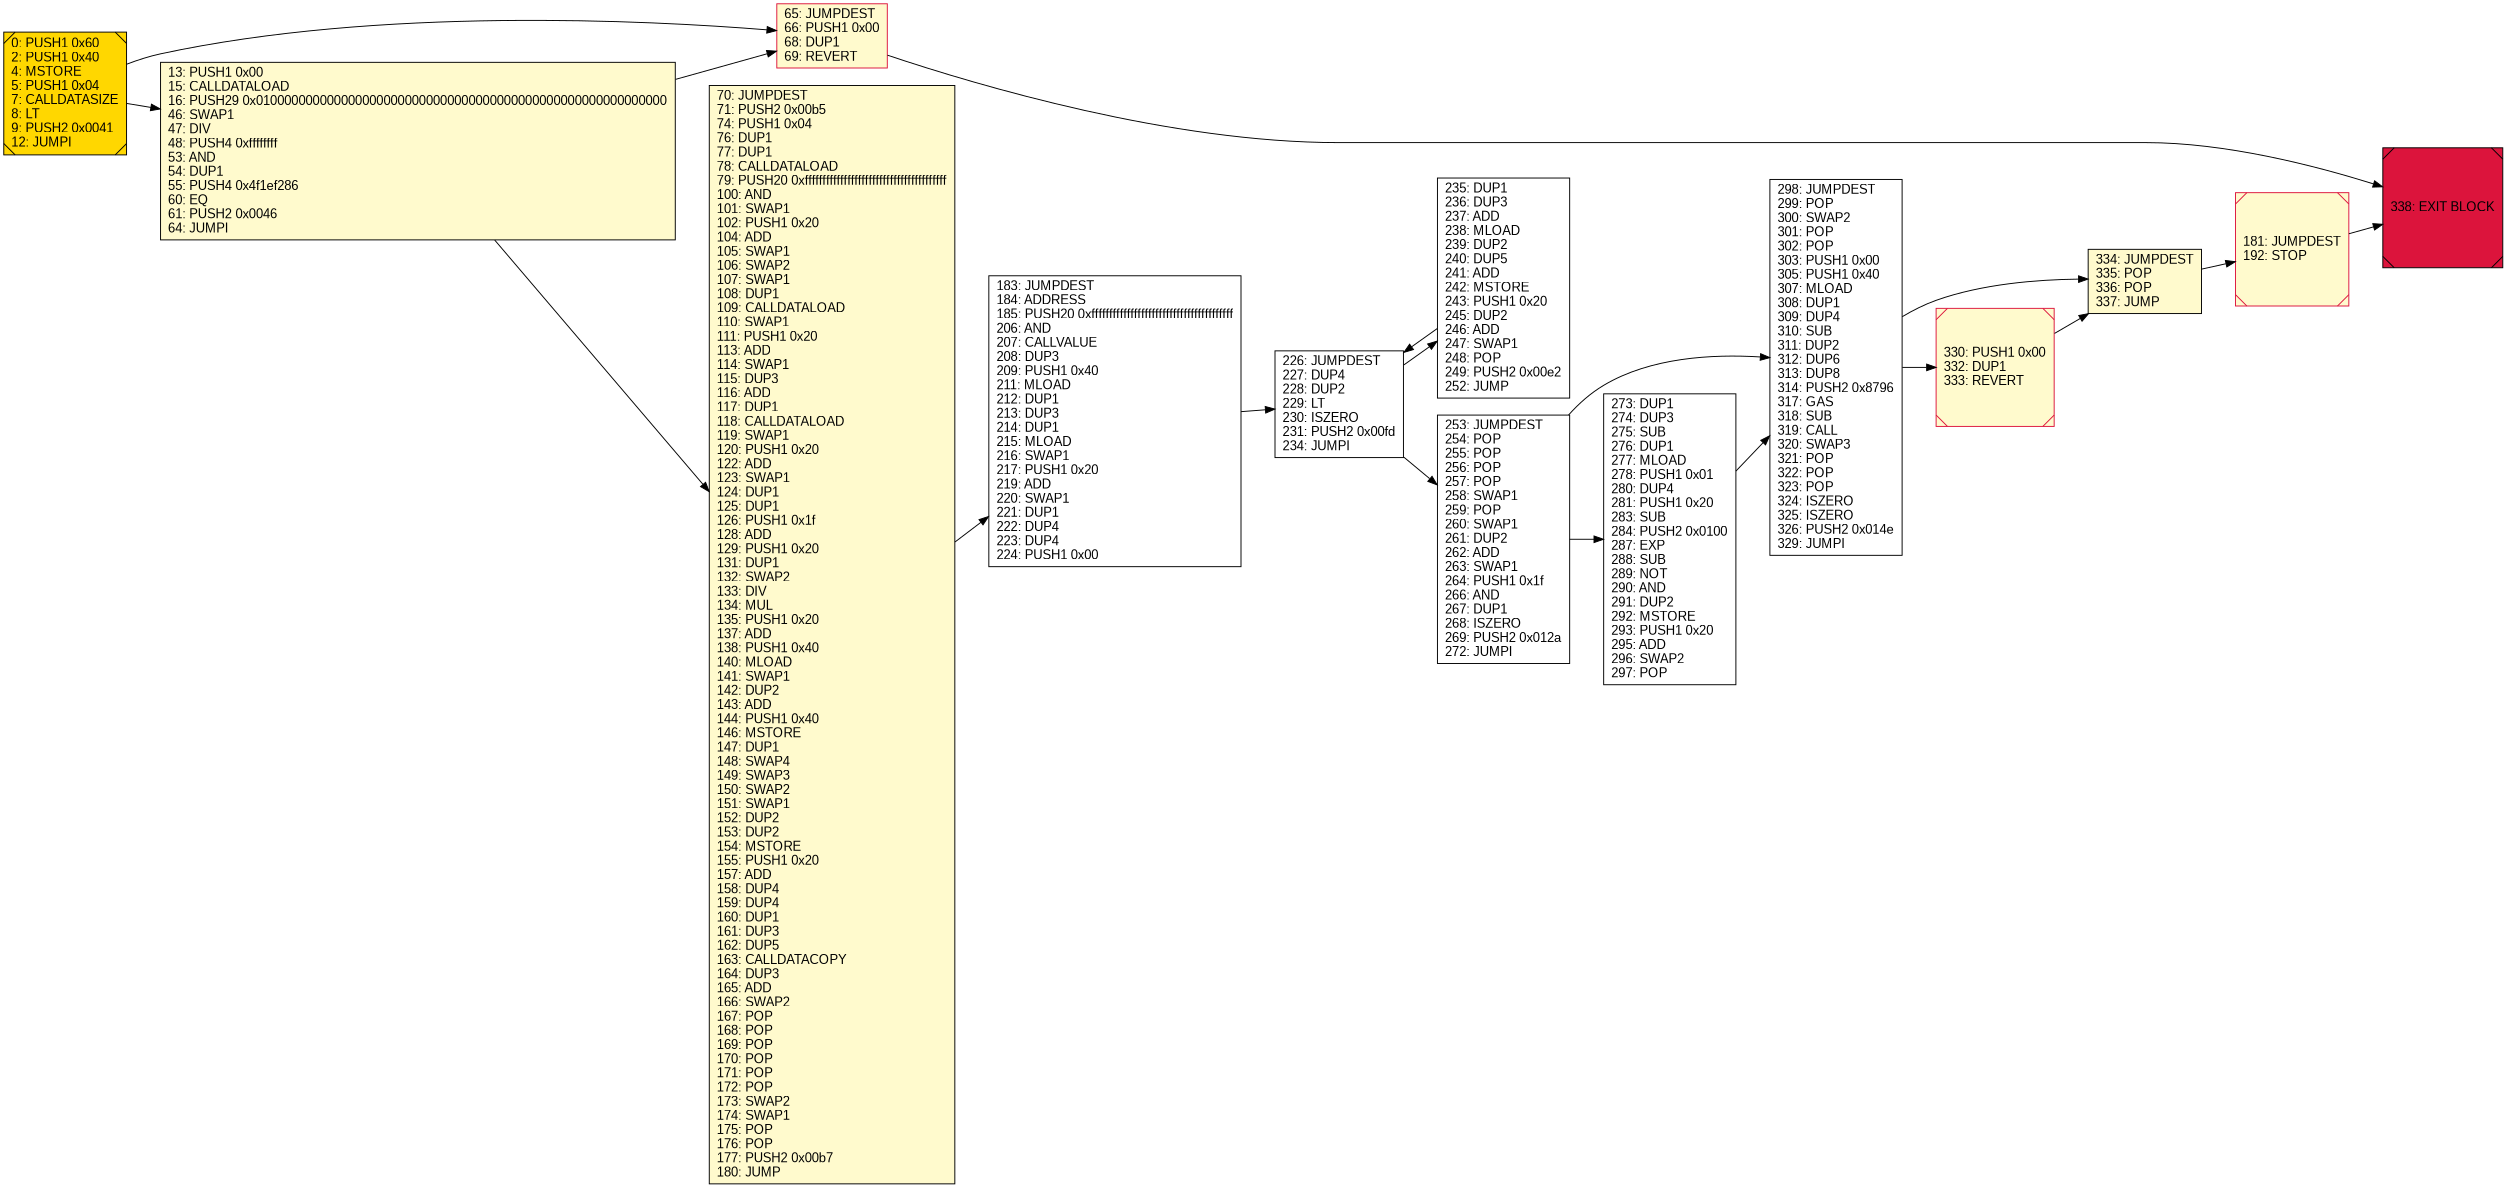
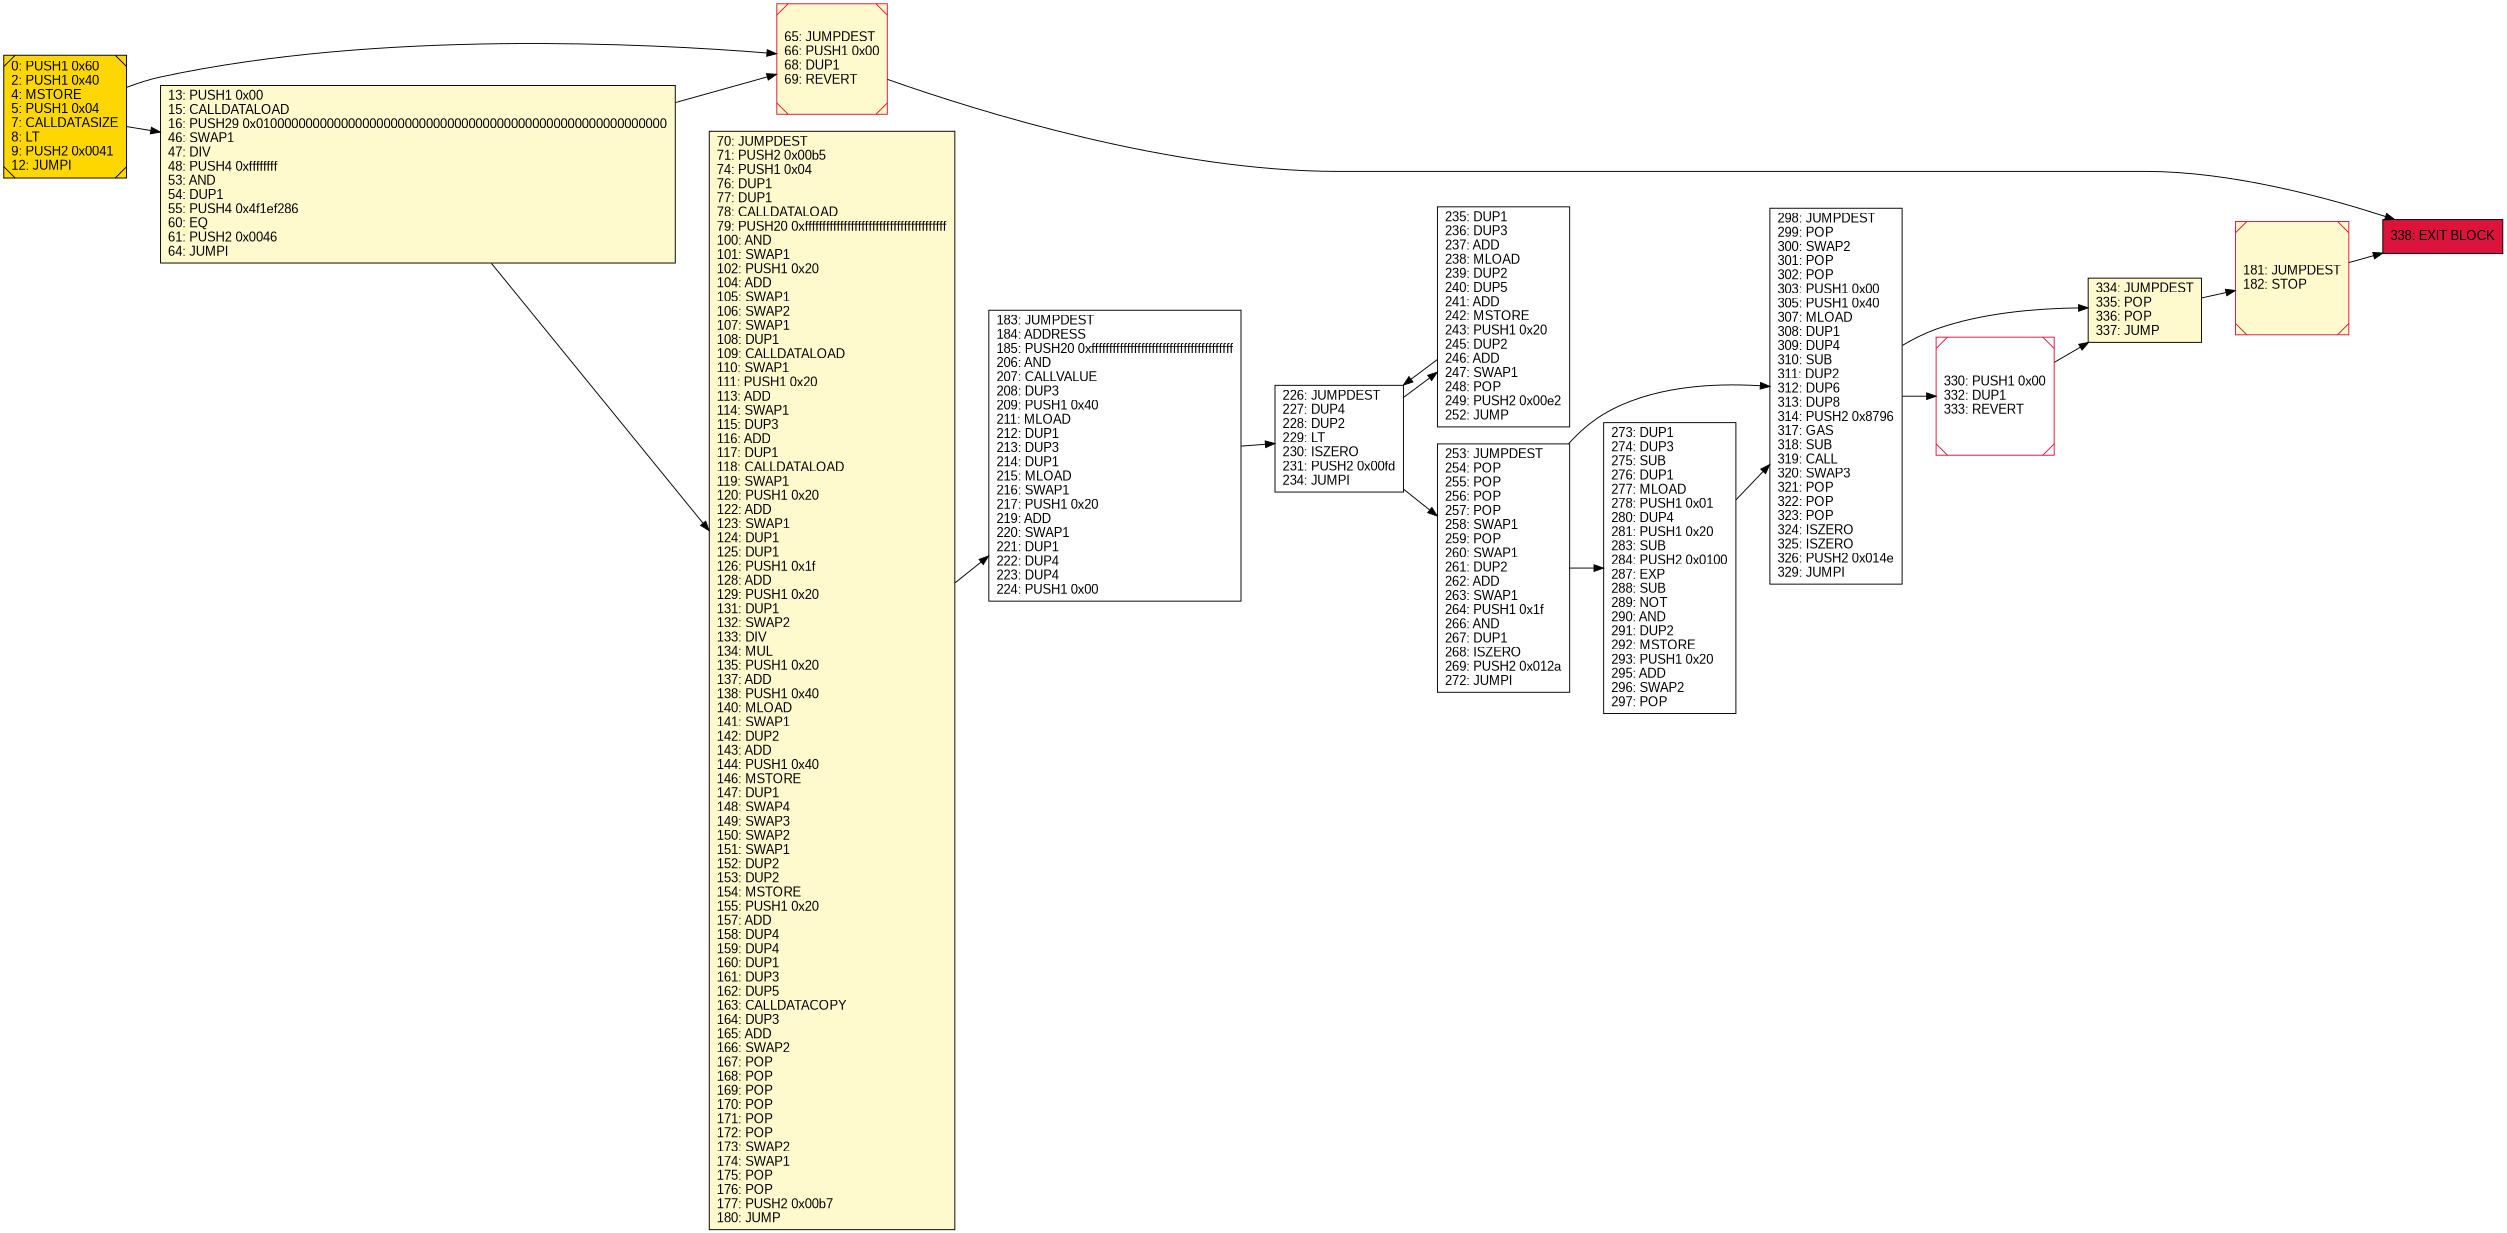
  digraph {
    rankdir=LR
    node [color=black fillcolor=white fontcolor=black fontname=arial shape=box style=filled]
-   n1 [color=crimson fillcolor=lemonchiffon label="181: JUMPDEST\l192: STOP\l" shape=Msquare]
-   n2 [fillcolor=crimson label="338: EXIT BLOCK\l" shape=Msquare]
+   n1 [color=crimson fillcolor=lemonchiffon label="181: JUMPDEST\l182: STOP\l" shape=Msquare]
+   n2 [fillcolor=crimson label="338: EXIT BLOCK\l"]
    n3 [label="235: DUP1\l236: DUP3\l237: ADD\l238: MLOAD\l239: DUP2\l240: DUP5\l241: ADD\l242: MSTORE\l243: PUSH1 0x20\l245: DUP2\l246: ADD\l247: SWAP1\l248: POP\l249: PUSH2 0x00e2\l252: JUMP\l"]
    n4 [label="226: JUMPDEST\l227: DUP4\l228: DUP2\l229: LT\l230: ISZERO\l231: PUSH2 0x00fd\l234: JUMPI\l"]
    n5 [label="253: JUMPDEST\l254: POP\l255: POP\l256: POP\l257: POP\l258: SWAP1\l259: POP\l260: SWAP1\l261: DUP2\l262: ADD\l263: SWAP1\l264: PUSH1 0x1f\l266: AND\l267: DUP1\l268: ISZERO\l269: PUSH2 0x012a\l272: JUMPI\l"]
-   n6 [color=crimson fillcolor=lemonchiffon label="65: JUMPDEST\l66: PUSH1 0x00\l68: DUP1\l69: REVERT\l"]
+   n6 [color=crimson fillcolor=lemonchiffon label="65: JUMPDEST\l66: PUSH1 0x00\l68: DUP1\l69: REVERT\l" shape=Msquare]
    n7 [fillcolor=lemonchiffon label="334: JUMPDEST\l335: POP\l336: POP\l337: JUMP\l"]
    n8 [label="298: JUMPDEST\l299: POP\l300: SWAP2\l301: POP\l302: POP\l303: PUSH1 0x00\l305: PUSH1 0x40\l307: MLOAD\l308: DUP1\l309: DUP4\l310: SUB\l311: DUP2\l312: DUP6\l313: DUP8\l314: PUSH2 0x8796\l317: GAS\l318: SUB\l319: CALL\l320: SWAP3\l321: POP\l322: POP\l323: POP\l324: ISZERO\l325: ISZERO\l326: PUSH2 0x014e\l329: JUMPI\l"]
    n9 [label="273: DUP1\l274: DUP3\l275: SUB\l276: DUP1\l277: MLOAD\l278: PUSH1 0x01\l280: DUP4\l281: PUSH1 0x20\l283: SUB\l284: PUSH2 0x0100\l287: EXP\l288: SUB\l289: NOT\l290: AND\l291: DUP2\l292: MSTORE\l293: PUSH1 0x20\l295: ADD\l296: SWAP2\l297: POP\l"]
    n10 [fillcolor=lemonchiffon label="13: PUSH1 0x00\l15: CALLDATALOAD\l16: PUSH29 0x0100000000000000000000000000000000000000000000000000000000\l46: SWAP1\l47: DIV\l48: PUSH4 0xffffffff\l53: AND\l54: DUP1\l55: PUSH4 0x4f1ef286\l60: EQ\l61: PUSH2 0x0046\l64: JUMPI\l"]
    n11 [fillcolor=lemonchiffon label="70: JUMPDEST\l71: PUSH2 0x00b5\l74: PUSH1 0x04\l76: DUP1\l77: DUP1\l78: CALLDATALOAD\l79: PUSH20 0xffffffffffffffffffffffffffffffffffffffff\l100: AND\l101: SWAP1\l102: PUSH1 0x20\l104: ADD\l105: SWAP1\l106: SWAP2\l107: SWAP1\l108: DUP1\l109: CALLDATALOAD\l110: SWAP1\l111: PUSH1 0x20\l113: ADD\l114: SWAP1\l115: DUP3\l116: ADD\l117: DUP1\l118: CALLDATALOAD\l119: SWAP1\l120: PUSH1 0x20\l122: ADD\l123: SWAP1\l124: DUP1\l125: DUP1\l126: PUSH1 0x1f\l128: ADD\l129: PUSH1 0x20\l131: DUP1\l132: SWAP2\l133: DIV\l134: MUL\l135: PUSH1 0x20\l137: ADD\l138: PUSH1 0x40\l140: MLOAD\l141: SWAP1\l142: DUP2\l143: ADD\l144: PUSH1 0x40\l146: MSTORE\l147: DUP1\l148: SWAP4\l149: SWAP3\l150: SWAP2\l151: SWAP1\l152: DUP2\l153: DUP2\l154: MSTORE\l155: PUSH1 0x20\l157: ADD\l158: DUP4\l159: DUP4\l160: DUP1\l161: DUP3\l162: DUP5\l163: CALLDATACOPY\l164: DUP3\l165: ADD\l166: SWAP2\l167: POP\l168: POP\l169: POP\l170: POP\l171: POP\l172: POP\l173: SWAP2\l174: SWAP1\l175: POP\l176: POP\l177: PUSH2 0x00b7\l180: JUMP\l"]
    n12 [label="183: JUMPDEST\l184: ADDRESS\l185: PUSH20 0xffffffffffffffffffffffffffffffffffffffff\l206: AND\l207: CALLVALUE\l208: DUP3\l209: PUSH1 0x40\l211: MLOAD\l212: DUP1\l213: DUP3\l214: DUP1\l215: MLOAD\l216: SWAP1\l217: PUSH1 0x20\l219: ADD\l220: SWAP1\l221: DUP1\l222: DUP4\l223: DUP4\l224: PUSH1 0x00\l"]
-   n13 [color=crimson fillcolor=lemonchiffon label="330: PUSH1 0x00\l332: DUP1\l333: REVERT\l" shape=Msquare]
+   n13 [color=crimson label="330: PUSH1 0x00\l332: DUP1\l333: REVERT\l" shape=Msquare]
    n14 [fillcolor=gold label="0: PUSH1 0x60\l2: PUSH1 0x40\l4: MSTORE\l5: PUSH1 0x04\l7: CALLDATASIZE\l8: LT\l9: PUSH2 0x0041\l12: JUMPI\l" shape=Msquare]
    n1 -> n2
    n3 -> n4
    n4 -> n3
    n4 -> n5
    n5 -> n8
    n5 -> n9
    n6 -> n2
    n7 -> n1
    n8 -> n7
    n8 -> n13
    n9 -> n8
    n10 -> n6
    n10 -> n11
    n11 -> n12
    n12 -> n4
    n13 -> n7
    n14 -> n6
    n14 -> n10
  }
